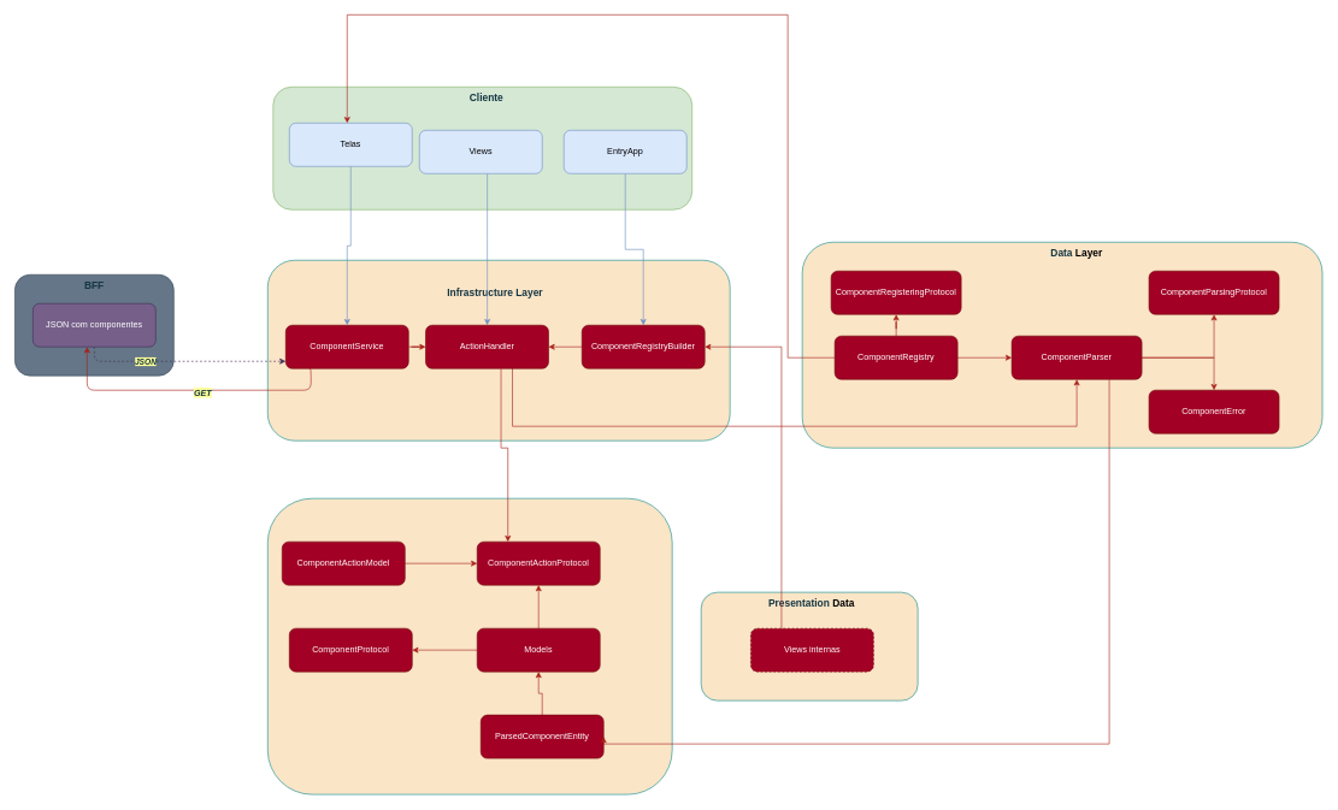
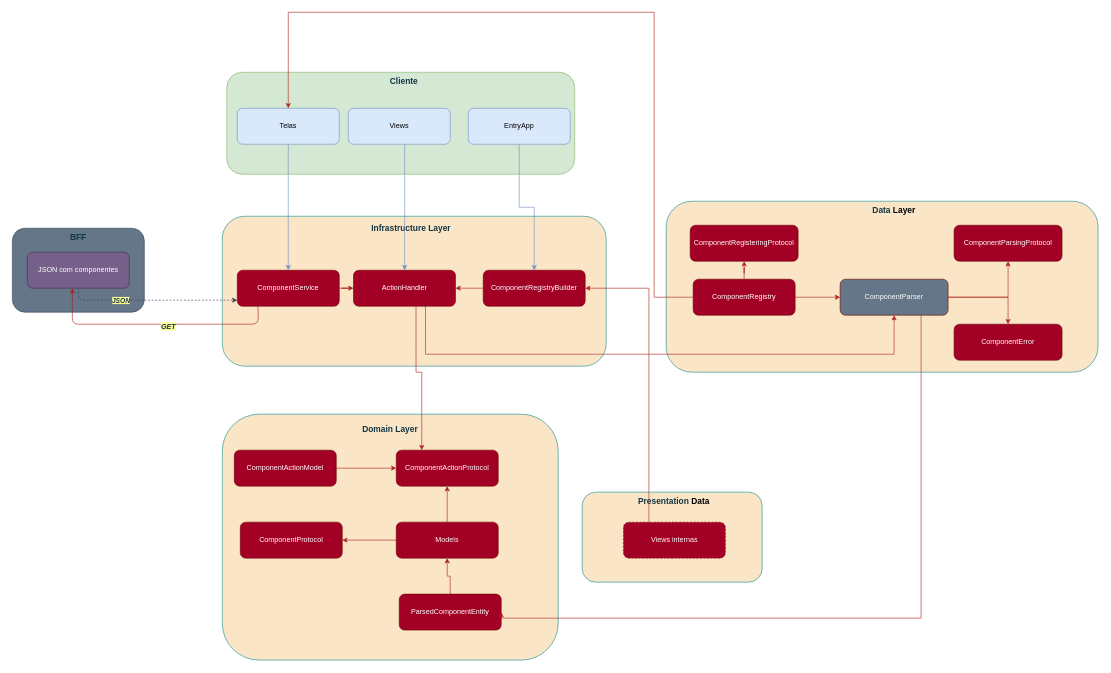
  <mxCell id="0" />
  <mxCell id="1" parent="0" />
  <mxCell id="2" value="" style="rounded=1;whiteSpace=wrap;html=1;fillColor=#647687;strokeColor=#314354;glass=0;shadow=0;labelBackgroundColor=none;fontColor=#ffffff;" vertex="1" parent="1"><mxGeometry x="20" y="380" width="220" height="140" as="geometry" /></mxCell>
  <mxCell id="3" value="BFF" style="text;html=1;align=center;verticalAlign=middle;whiteSpace=wrap;rounded=1;fontStyle=1;fontSize=14;labelBackgroundColor=none;fontColor=#143642;" vertex="1" parent="1"><mxGeometry x="56.25" y="380" width="147.5" height="30" as="geometry" /></mxCell>
  <mxCell id="4" value="" style="rounded=1;whiteSpace=wrap;html=1;fillColor=#FAE5C7;strokeColor=#0F8B8D;glass=0;shadow=0;labelBackgroundColor=none;fontColor=#143642;" vertex="1" parent="1"><mxGeometry x="1110" y="335" width="720" height="285" as="geometry" /></mxCell>
  <mxCell id="5" value="Data&amp;nbsp;&lt;span style=&quot;background-color: transparent; color: light-dark(rgb(0, 0, 0), rgb(255, 255, 255));&quot;&gt;Layer&lt;/span&gt;" style="text;html=1;align=center;verticalAlign=middle;whiteSpace=wrap;rounded=1;fontStyle=1;fontSize=14;labelBackgroundColor=none;fontColor=#143642;" vertex="1" parent="1"><mxGeometry x="1405" y="335" width="170" height="30" as="geometry" /></mxCell>
  <mxCell id="6" value="" style="rounded=1;whiteSpace=wrap;html=1;fillColor=#FAE5C7;strokeColor=#0F8B8D;glass=0;shadow=0;labelBackgroundColor=none;fontColor=#143642;" vertex="1" parent="1"><mxGeometry x="370" y="360" width="640" height="250" as="geometry" /></mxCell>
  <mxCell id="7" value="" style="rounded=1;whiteSpace=wrap;html=1;fillColor=#FAE5C7;strokeColor=#0F8B8D;glass=0;shadow=0;labelBackgroundColor=none;fontColor=#143642;" vertex="1" parent="1"><mxGeometry x="370" y="690" width="560" height="410" as="geometry" /></mxCell>
  <mxCell id="8" style="edgeStyle=orthogonalEdgeStyle;rounded=1;orthogonalLoop=1;jettySize=auto;html=1;labelBackgroundColor=none;strokeColor=#432D57;fontColor=default;fillColor=#76608a;dashed=1;" edge="1" parent="1" source="10" target="15"><mxGeometry relative="1" as="geometry"><Array as="points"><mxPoint x="130" y="500" /></Array></mxGeometry></mxCell>
  <mxCell id="9" value="&lt;span style=&quot;background-color: rgb(255, 255, 153);&quot;&gt;&lt;i style=&quot;&quot;&gt;&lt;b style=&quot;&quot;&gt;JSON&lt;/b&gt;&lt;/i&gt;&lt;/span&gt;" style="edgeLabel;html=1;align=center;verticalAlign=middle;resizable=0;points=[];labelBackgroundColor=none;fontColor=#143642;rounded=1;" vertex="1" connectable="0" parent="8"><mxGeometry x="-0.367" relative="1" as="geometry"><mxPoint as="offset" /></mxGeometry></mxCell>
  <mxCell id="10" value="JSON com componentes" style="rounded=1;whiteSpace=wrap;html=1;fillColor=#76608a;strokeColor=#432D57;labelBackgroundColor=none;fontColor=#ffffff;" vertex="1" parent="1"><mxGeometry x="45" y="420" width="170" height="60" as="geometry" /></mxCell>
- <mxCell id="11" value="Infrastructure Layer" style="text;html=1;align=center;verticalAlign=middle;whiteSpace=wrap;rounded=1;fontStyle=1;fontSize=14;labelBackgroundColor=none;fontColor=#143642;" vertex="1" parent="1"><mxGeometry x="611.25" y="385" width="147.5" height="40" as="geometry" /></mxCell>
+ <mxCell id="11" value="Infrastructure Layer" style="text;html=1;align=center;verticalAlign=middle;whiteSpace=wrap;rounded=1;fontStyle=1;fontSize=14;labelBackgroundColor=none;fontColor=#143642;" vertex="1" parent="1"><mxGeometry x="611.25" y="360" width="147.5" height="40" as="geometry" /></mxCell>
  <mxCell id="12" style="edgeStyle=orthogonalEdgeStyle;rounded=1;orthogonalLoop=1;jettySize=auto;html=1;labelBackgroundColor=none;strokeColor=#A8201A;fontColor=default;exitX=0.25;exitY=1;exitDx=0;exitDy=0;" edge="1" parent="1"><mxGeometry relative="1" as="geometry"><mxPoint x="427.44" y="510" as="sourcePoint" /><mxPoint x="119.999" y="480" as="targetPoint" /><Array as="points"><mxPoint x="429.94" y="510" /><mxPoint x="429.94" y="540" /><mxPoint x="119.94" y="540" /></Array></mxGeometry></mxCell>
  <mxCell id="13" value="&lt;font style=&quot;font-size: 12px;&quot;&gt;&lt;b&gt;&lt;i style=&quot;background-color: rgb(255, 255, 153);&quot;&gt;GET&lt;/i&gt;&lt;/b&gt;&lt;/font&gt;" style="edgeLabel;html=1;align=center;verticalAlign=middle;resizable=0;points=[];labelBackgroundColor=none;fontColor=#143642;rounded=1;" vertex="1" connectable="0" parent="12"><mxGeometry x="-0.088" y="3" relative="1" as="geometry"><mxPoint as="offset" /></mxGeometry></mxCell>
  <mxCell id="14" style="edgeStyle=orthogonalEdgeStyle;rounded=0;orthogonalLoop=1;jettySize=auto;html=1;strokeColor=#A8201A;fontColor=#143642;fillColor=#FAE5C7;exitX=0.706;exitY=0.969;exitDx=0;exitDy=0;exitPerimeter=0;entryX=0.5;entryY=1;entryDx=0;entryDy=0;" edge="1" parent="1" source="54" target="49"><mxGeometry relative="1" as="geometry"><Array as="points"><mxPoint x="709" y="590" /><mxPoint x="1490" y="590" /></Array></mxGeometry></mxCell>
  <mxCell id="15" value="ComponentService" style="rounded=1;whiteSpace=wrap;html=1;fillColor=#a20025;strokeColor=#6F0000;labelBackgroundColor=none;fontColor=#ffffff;" vertex="1" parent="1"><mxGeometry x="395" y="450" width="170" height="60" as="geometry" /></mxCell>
  <mxCell id="16" style="edgeStyle=orthogonalEdgeStyle;rounded=0;orthogonalLoop=1;jettySize=auto;html=1;strokeColor=#A8201A;fontColor=#143642;fillColor=#FAE5C7;exitX=0.613;exitY=1.008;exitDx=0;exitDy=0;entryX=0.25;entryY=0;entryDx=0;entryDy=0;exitPerimeter=0;" edge="1" parent="1" source="54" target="25"><mxGeometry relative="1" as="geometry"><Array as="points"><mxPoint x="693" y="620" /><mxPoint x="703" y="620" /></Array></mxGeometry></mxCell>
  <mxCell id="17" style="edgeStyle=orthogonalEdgeStyle;rounded=1;orthogonalLoop=1;jettySize=auto;html=1;exitX=0.5;exitY=1;exitDx=0;exitDy=0;labelBackgroundColor=none;strokeColor=#A8201A;fontColor=default;" edge="1" parent="1" source="6" target="6"><mxGeometry relative="1" as="geometry" /></mxCell>
  <mxCell id="18" value="" style="edgeStyle=orthogonalEdgeStyle;rounded=0;orthogonalLoop=1;jettySize=auto;html=1;strokeColor=#A8201A;fontColor=#143642;fillColor=#FAE5C7;" edge="1" parent="1" source="19" target="22"><mxGeometry relative="1" as="geometry" /></mxCell>
  <mxCell id="19" value="ParsedComponentEntity" style="rounded=1;whiteSpace=wrap;html=1;fillColor=#a20025;strokeColor=#6F0000;labelBackgroundColor=none;fontColor=#ffffff;" vertex="1" parent="1"><mxGeometry x="665" y="990" width="170" height="60" as="geometry" /></mxCell>
  <mxCell id="20" value="" style="edgeStyle=orthogonalEdgeStyle;rounded=0;orthogonalLoop=1;jettySize=auto;html=1;strokeColor=#A8201A;fontColor=#143642;fillColor=#FAE5C7;" edge="1" parent="1" source="22" target="23"><mxGeometry relative="1" as="geometry" /></mxCell>
  <mxCell id="21" value="" style="edgeStyle=orthogonalEdgeStyle;rounded=0;orthogonalLoop=1;jettySize=auto;html=1;strokeColor=#A8201A;fontColor=#143642;fillColor=#FAE5C7;" edge="1" parent="1" source="22" target="25"><mxGeometry relative="1" as="geometry" /></mxCell>
  <mxCell id="22" value="Models" style="rounded=1;whiteSpace=wrap;html=1;fillColor=#a20025;strokeColor=#6F0000;labelBackgroundColor=none;fontColor=#ffffff;" vertex="1" parent="1"><mxGeometry x="660" y="870" width="170" height="60" as="geometry" /></mxCell>
  <mxCell id="23" value="ComponentProtocol" style="rounded=1;whiteSpace=wrap;html=1;fillColor=#a20025;strokeColor=#6F0000;labelBackgroundColor=none;fontColor=#ffffff;" vertex="1" parent="1"><mxGeometry x="400" y="870" width="170" height="60" as="geometry" /></mxCell>
  <mxCell id="24" value="" style="rounded=1;whiteSpace=wrap;html=1;fillColor=#FAE5C7;strokeColor=#0F8B8D;glass=0;shadow=0;labelBackgroundColor=none;fontColor=#143642;" vertex="1" parent="1"><mxGeometry x="970" y="820" width="300" height="150" as="geometry" /></mxCell>
  <mxCell id="25" value="ComponentActionProtocol" style="rounded=1;whiteSpace=wrap;html=1;fillColor=#a20025;strokeColor=#6F0000;labelBackgroundColor=none;fontColor=#ffffff;" vertex="1" parent="1"><mxGeometry x="660" y="750" width="170" height="60" as="geometry" /></mxCell>
+ <mxCell id="26" value="Domain Layer" style="text;html=1;align=center;verticalAlign=middle;whiteSpace=wrap;rounded=1;fontStyle=1;fontSize=14;labelBackgroundColor=none;fontColor=#143642;" vertex="1" parent="1"><mxGeometry x="576.25" y="700" width="147.5" height="30" as="geometry" /></mxCell>
  <mxCell id="27" value="" style="edgeStyle=orthogonalEdgeStyle;rounded=0;orthogonalLoop=1;jettySize=auto;html=1;strokeColor=#A8201A;fontColor=#143642;fillColor=#FAE5C7;" edge="1" parent="1" source="28" target="25"><mxGeometry relative="1" as="geometry" /></mxCell>
  <mxCell id="28" value="ComponentActionModel" style="rounded=1;whiteSpace=wrap;html=1;fillColor=#a20025;strokeColor=#6F0000;labelBackgroundColor=none;fontColor=#ffffff;" vertex="1" parent="1"><mxGeometry x="390" y="750" width="170" height="60" as="geometry" /></mxCell>
  <mxCell id="29" value="Presentation&amp;nbsp;&lt;span style=&quot;background-color: transparent; color: light-dark(rgb(0, 0, 0), rgb(255, 255, 255));&quot;&gt;Data&lt;/span&gt;" style="text;html=1;align=center;verticalAlign=middle;whiteSpace=wrap;rounded=1;fontStyle=1;fontSize=14;labelBackgroundColor=none;fontColor=#143642;" vertex="1" parent="1"><mxGeometry x="1046.25" y="820" width="153.75" height="30" as="geometry" /></mxCell>
  <mxCell id="30" style="edgeStyle=orthogonalEdgeStyle;rounded=0;orthogonalLoop=1;jettySize=auto;html=1;strokeColor=#A8201A;fontColor=#143642;fillColor=#FAE5C7;exitX=0.25;exitY=0;exitDx=0;exitDy=0;entryX=1;entryY=0.5;entryDx=0;entryDy=0;" edge="1" parent="1" source="31" target="40"><mxGeometry relative="1" as="geometry" /></mxCell>
  <mxCell id="31" value="Views internas" style="rounded=1;whiteSpace=wrap;html=1;fillColor=#a20025;strokeColor=#6F0000;labelBackgroundColor=none;fontColor=#ffffff;dashed=1;" vertex="1" parent="1"><mxGeometry x="1038.75" y="870" width="170" height="60" as="geometry" /></mxCell>
  <mxCell id="32" value="" style="rounded=1;whiteSpace=wrap;html=1;fillColor=#d5e8d4;strokeColor=#82b366;glass=0;shadow=0;labelBackgroundColor=none;" vertex="1" parent="1"><mxGeometry x="377.5" y="120" width="580" height="170" as="geometry" /></mxCell>
  <mxCell id="33" value="Cliente" style="text;html=1;align=center;verticalAlign=middle;whiteSpace=wrap;rounded=1;fontStyle=1;fontSize=14;labelBackgroundColor=none;fontColor=#143642;" vertex="1" parent="1"><mxGeometry x="598.75" y="120" width="147.5" height="30" as="geometry" /></mxCell>
  <mxCell id="34" style="edgeStyle=orthogonalEdgeStyle;rounded=0;orthogonalLoop=1;jettySize=auto;html=1;strokeColor=#6c8ebf;fontColor=#143642;fillColor=#dae8fc;" edge="1" parent="1" source="35" target="15"><mxGeometry relative="1" as="geometry" /></mxCell>
- <mxCell id="35" value="Telas" style="rounded=1;whiteSpace=wrap;html=1;fillColor=#dae8fc;strokeColor=#6c8ebf;labelBackgroundColor=none;" vertex="1" parent="1"><mxGeometry x="400" y="170" width="170" height="60" as="geometry" /></mxCell>
+ <mxCell id="35" value="Telas" style="rounded=1;whiteSpace=wrap;html=1;fillColor=#dae8fc;strokeColor=#6c8ebf;labelBackgroundColor=none;" vertex="1" parent="1"><mxGeometry x="395" y="180" width="170" height="60" as="geometry" /></mxCell>
  <mxCell id="36" style="edgeStyle=orthogonalEdgeStyle;rounded=0;orthogonalLoop=1;jettySize=auto;html=1;strokeColor=#6c8ebf;fontColor=#143642;fillColor=#dae8fc;" edge="1" parent="1" source="37" target="54"><mxGeometry relative="1" as="geometry"><Array as="points"><mxPoint x="674" y="330" /><mxPoint x="674" y="330" /></Array></mxGeometry></mxCell>
  <mxCell id="37" value="Views" style="rounded=1;whiteSpace=wrap;html=1;fillColor=#dae8fc;strokeColor=#6c8ebf;labelBackgroundColor=none;" vertex="1" parent="1"><mxGeometry x="580" y="180" width="170" height="60" as="geometry" /></mxCell>
  <mxCell id="38" style="edgeStyle=orthogonalEdgeStyle;rounded=0;orthogonalLoop=1;jettySize=auto;html=1;strokeColor=#6c8ebf;fontColor=#143642;fillColor=#dae8fc;" edge="1" parent="1" source="39" target="40"><mxGeometry relative="1" as="geometry"><mxPoint x="660" y="550" as="targetPoint" /></mxGeometry></mxCell>
  <mxCell id="39" value="EntryApp" style="rounded=1;whiteSpace=wrap;html=1;fillColor=#dae8fc;strokeColor=#6c8ebf;labelBackgroundColor=none;" vertex="1" parent="1"><mxGeometry x="780" y="180" width="170" height="60" as="geometry" /></mxCell>
  <mxCell id="40" value="ComponentRegistryBuilder" style="rounded=1;whiteSpace=wrap;html=1;fillColor=#a20025;strokeColor=#6F0000;labelBackgroundColor=none;fontColor=#ffffff;" vertex="1" parent="1"><mxGeometry x="805" y="450" width="170" height="60" as="geometry" /></mxCell>
  <mxCell id="41" style="edgeStyle=orthogonalEdgeStyle;rounded=0;orthogonalLoop=1;jettySize=auto;html=1;strokeColor=#A8201A;fontColor=#143642;fillColor=#FAE5C7;" edge="1" parent="1" source="44" target="45"><mxGeometry relative="1" as="geometry" /></mxCell>
  <mxCell id="42" style="edgeStyle=orthogonalEdgeStyle;rounded=0;orthogonalLoop=1;jettySize=auto;html=1;strokeColor=#A8201A;fontColor=#143642;fillColor=#FAE5C7;" edge="1" parent="1" source="44" target="49"><mxGeometry relative="1" as="geometry" /></mxCell>
  <mxCell id="43" style="edgeStyle=orthogonalEdgeStyle;rounded=0;orthogonalLoop=1;jettySize=auto;html=1;strokeColor=#A8201A;fontColor=#143642;fillColor=#FAE5C7;exitX=0;exitY=0.5;exitDx=0;exitDy=0;" edge="1" parent="1" source="44" target="35"><mxGeometry relative="1" as="geometry"><Array as="points"><mxPoint x="1090" y="495" /><mxPoint x="1090" y="20" /><mxPoint x="480" y="20" /></Array></mxGeometry></mxCell>
  <mxCell id="44" value="ComponentRegistry" style="rounded=1;whiteSpace=wrap;html=1;fillColor=#a20025;strokeColor=#6F0000;labelBackgroundColor=none;fontColor=#ffffff;" vertex="1" parent="1"><mxGeometry x="1155" y="465" width="170" height="60" as="geometry" /></mxCell>
  <mxCell id="45" value="ComponentRegisteringProtocol" style="rounded=1;whiteSpace=wrap;html=1;fillColor=#a20025;strokeColor=#6F0000;labelBackgroundColor=none;fontColor=#ffffff;" vertex="1" parent="1"><mxGeometry x="1150" y="375" width="180" height="60" as="geometry" /></mxCell>
  <mxCell id="46" style="edgeStyle=orthogonalEdgeStyle;rounded=0;orthogonalLoop=1;jettySize=auto;html=1;strokeColor=#A8201A;fontColor=#143642;fillColor=#FAE5C7;" edge="1" parent="1" source="49" target="51"><mxGeometry relative="1" as="geometry" /></mxCell>
  <mxCell id="47" style="edgeStyle=orthogonalEdgeStyle;rounded=0;orthogonalLoop=1;jettySize=auto;html=1;strokeColor=#A8201A;fontColor=#143642;fillColor=#FAE5C7;" edge="1" parent="1" source="49" target="50"><mxGeometry relative="1" as="geometry" /></mxCell>
  <mxCell id="48" style="edgeStyle=orthogonalEdgeStyle;rounded=0;orthogonalLoop=1;jettySize=auto;html=1;entryX=1;entryY=0.5;entryDx=0;entryDy=0;strokeColor=#A8201A;fontColor=#143642;fillColor=#FAE5C7;exitX=0.75;exitY=1;exitDx=0;exitDy=0;" edge="1" parent="1" source="49" target="19"><mxGeometry relative="1" as="geometry"><Array as="points"><mxPoint x="1535" y="1030" /></Array></mxGeometry></mxCell>
- <mxCell id="49" value="ComponentParser" style="rounded=1;whiteSpace=wrap;html=1;fillColor=#a20025;strokeColor=#6F0000;labelBackgroundColor=none;fontColor=#ffffff;" vertex="1" parent="1"><mxGeometry x="1400" y="465" width="180" height="60" as="geometry" /></mxCell>
+ <mxCell id="49" value="ComponentParser" style="rounded=1;whiteSpace=wrap;html=1;fillColor=#647687;strokeColor=#6F0000;labelBackgroundColor=none;fontColor=#ffffff;" vertex="1" parent="1"><mxGeometry x="1400" y="465" width="180" height="60" as="geometry" /></mxCell>
  <mxCell id="50" value="ComponentError" style="rounded=1;whiteSpace=wrap;html=1;fillColor=#a20025;strokeColor=#6F0000;labelBackgroundColor=none;fontColor=#ffffff;" vertex="1" parent="1"><mxGeometry x="1590" y="540" width="180" height="60" as="geometry" /></mxCell>
  <mxCell id="51" value="ComponentParsingProtocol" style="rounded=1;whiteSpace=wrap;html=1;fillColor=#a20025;strokeColor=#6F0000;labelBackgroundColor=none;fontColor=#ffffff;" vertex="1" parent="1"><mxGeometry x="1590" y="375" width="180" height="60" as="geometry" /></mxCell>
  <mxCell id="52" value="" style="edgeStyle=orthogonalEdgeStyle;rounded=0;orthogonalLoop=1;jettySize=auto;html=1;strokeColor=#A8201A;fontColor=#143642;fillColor=#FAE5C7;entryX=1;entryY=0.5;entryDx=0;entryDy=0;" edge="1" parent="1" source="40" target="54"><mxGeometry relative="1" as="geometry"><mxPoint x="753" y="520" as="sourcePoint" /><mxPoint x="1430" y="140" as="targetPoint" /></mxGeometry></mxCell>
  <mxCell id="53" value="" style="edgeStyle=orthogonalEdgeStyle;rounded=0;orthogonalLoop=1;jettySize=auto;html=1;strokeColor=#A8201A;fontColor=#143642;fillColor=#FAE5C7;" edge="1" parent="1" source="15" target="54"><mxGeometry relative="1" as="geometry"><mxPoint x="565" y="520" as="sourcePoint" /><mxPoint x="1500" y="110" as="targetPoint" /></mxGeometry></mxCell>
  <mxCell id="54" value="ActionHandler" style="rounded=1;whiteSpace=wrap;html=1;fillColor=#a20025;strokeColor=#6F0000;labelBackgroundColor=none;fontColor=#ffffff;" vertex="1" parent="1"><mxGeometry x="588.75" y="450" width="170" height="60" as="geometry" /></mxCell>
